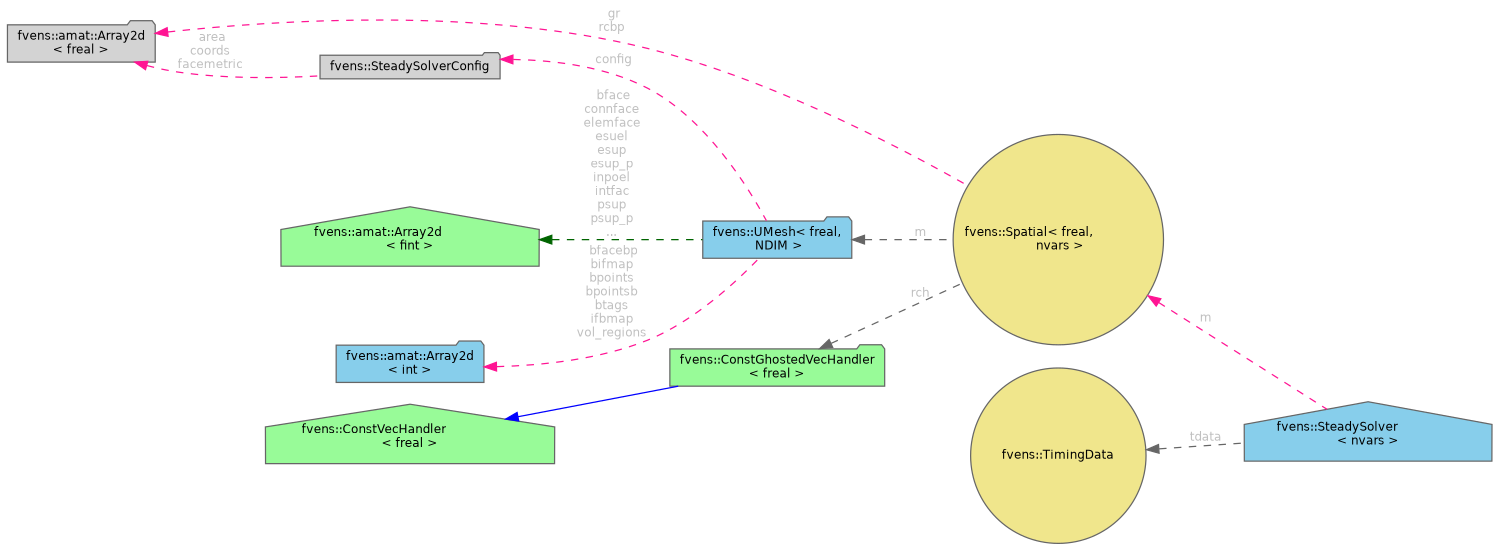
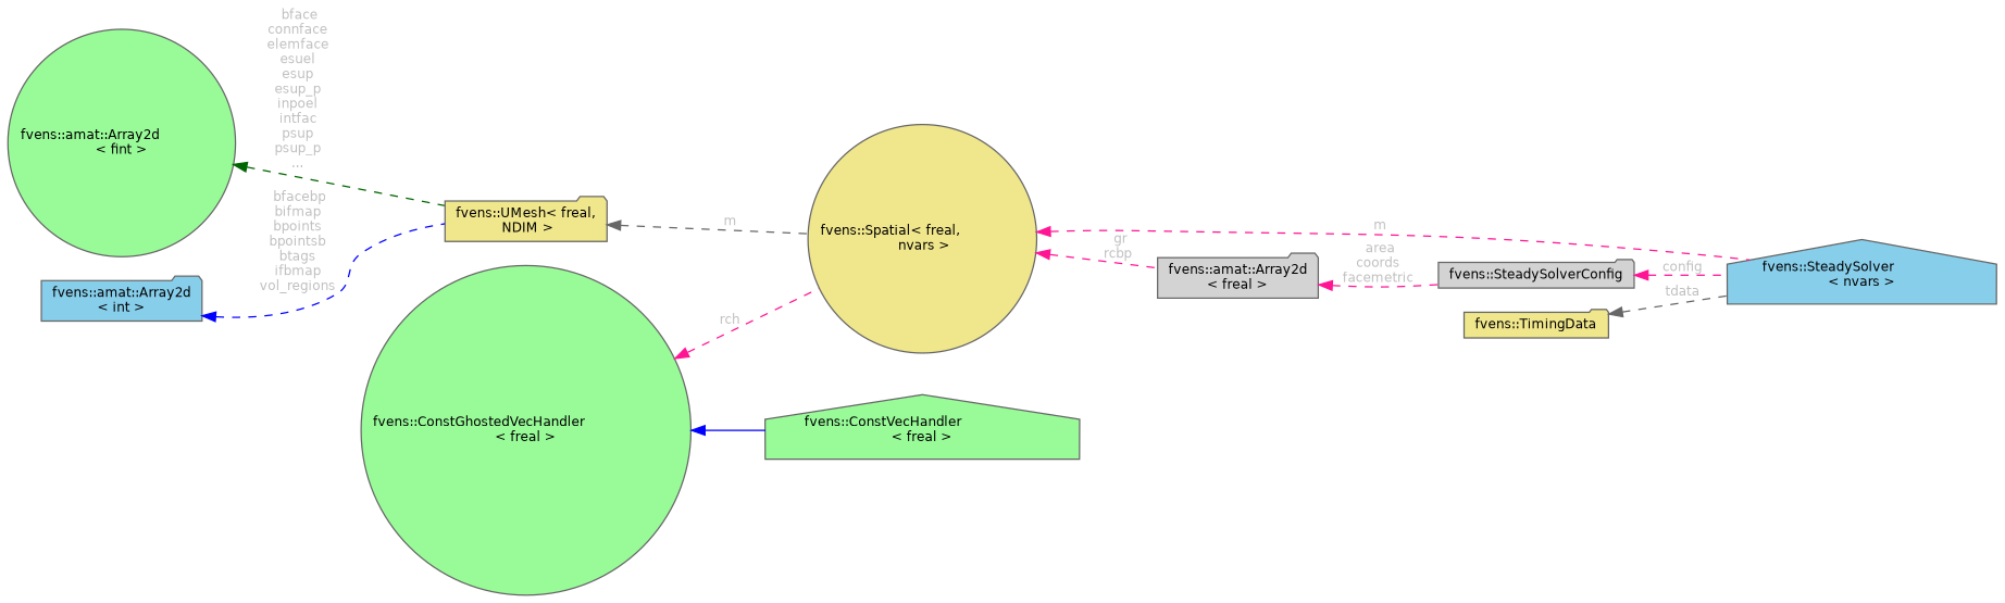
  digraph {
    rankdir=LR
    node [color=gray40 fillcolor=khaki fontname=Helvetica fontsize=10 shape=folder style=filled]
    edge [color=deeppink dir=back fontcolor=grey fontname=Helvetica fontsize=10 labelfontname=Helvetica labelfontsize=10 style=dashed]
    n1 [fillcolor=skyblue height=0.2 label="fvens::SteadySolver\l\< nvars \>" shape=house width=0.4]
    n2 [height=0.2 label="fvens::Spatial\< freal,\l nvars \>" shape=circle width=0.4]
-   n3 [fillcolor=skyblue height=0.2 label="fvens::UMesh\< freal,\l NDIM \>" width=0.4]
+   n3 [height=0.2 label="fvens::UMesh\< freal,\l NDIM \>" width=0.4]
    n4 [fillcolor=lightgrey height=0.2 label="fvens::amat::Array2d\l\< freal \>" width=0.4]
    n5 [fillcolor=lightgrey height=0.2 label="fvens::SteadySolverConfig" width=0.4]
-   n6 [fillcolor=palegreen height=0.2 label="fvens::amat::Array2d\l\< fint \>" shape=house width=0.4]
+   n6 [fillcolor=palegreen height=0.2 label="fvens::amat::Array2d\l\< fint \>" shape=circle width=0.4]
    n7 [fillcolor=skyblue height=0.2 label="fvens::amat::Array2d\l\< int \>" width=0.4]
-   n8 [fillcolor=palegreen height=0.2 label="fvens::ConstGhostedVecHandler\l\< freal \>" width=0.4]
+   n8 [fillcolor=palegreen height=0.2 label="fvens::ConstGhostedVecHandler\l\< freal \>" shape=circle width=0.4]
    n9 [fillcolor=palegreen height=0.2 label="fvens::ConstVecHandler\l\< freal \>" shape=house width=0.4]
-   n10 [height=0.2 label="fvens::TimingData" shape=circle width=0.4]
+   n10 [height=0.2 label="fvens::TimingData" width=0.4]
    n2 -> n1 [label=" m"]
    n3 -> n2 [color=gray40 label=" m"]
-   n4 -> n2 [label=" gr\nrcbp"]
+   n2 -> n4 [label=" gr\nrcbp"]
    n4 -> n5 [label=" area\ncoords\nfacemetric"]
-   n5 -> n3 [label=" config"]
+   n5 -> n1 [label=" config"]
    n6 -> n3 [color=darkgreen label=" bface\nconnface\nelemface\nesuel\nesup\nesup_p\ninpoel\nintfac\npsup\npsup_p\n..."]
-   n7 -> n3 [label=" bfacebp\nbifmap\nbpoints\nbpointsb\nbtags\nifbmap\nvol_regions"]
-   n8 -> n2 [color=gray40 label=" rch"]
-   n9 -> n8 [color=blue style=solid fontcolor=""]
+   n7 -> n3 [color=blue label=" bfacebp\nbifmap\nbpoints\nbpointsb\nbtags\nifbmap\nvol_regions"]
+   n8 -> n2 [label=" rch"]
+   n8 -> n9 [color=blue style=solid fontcolor=""]
    n10 -> n1 [color=gray40 label=" tdata"]
  }
